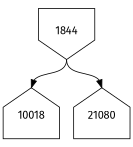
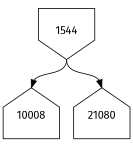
  digraph {
    fontname="Fira Sans"
    node [fontname="Fira Sans" shape=house]
    edge [fontname="Fira Sans" headport=n tailport=s]
-   10018 [height=1 width=1]
-   1844 [height=1 shape=invhouse width=1]
+   10018 [height=1 width=1 label=10008]
+   1844 [height=1 shape=invhouse width=1 label=1544]
    21080 [height=1 width=1]
    1844 -> 10018
    1844 -> 21080
  }
